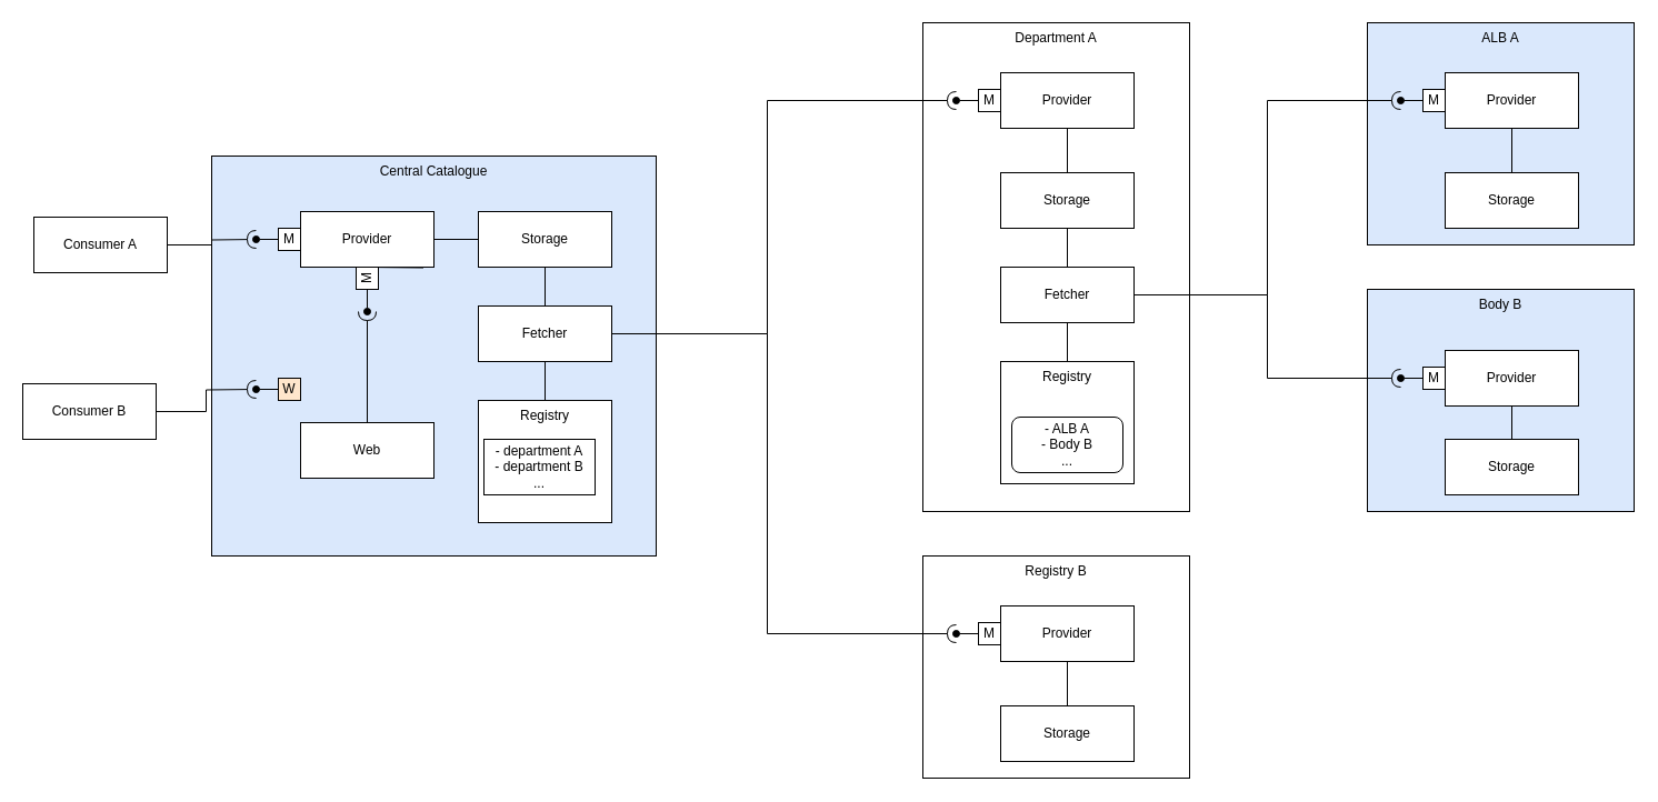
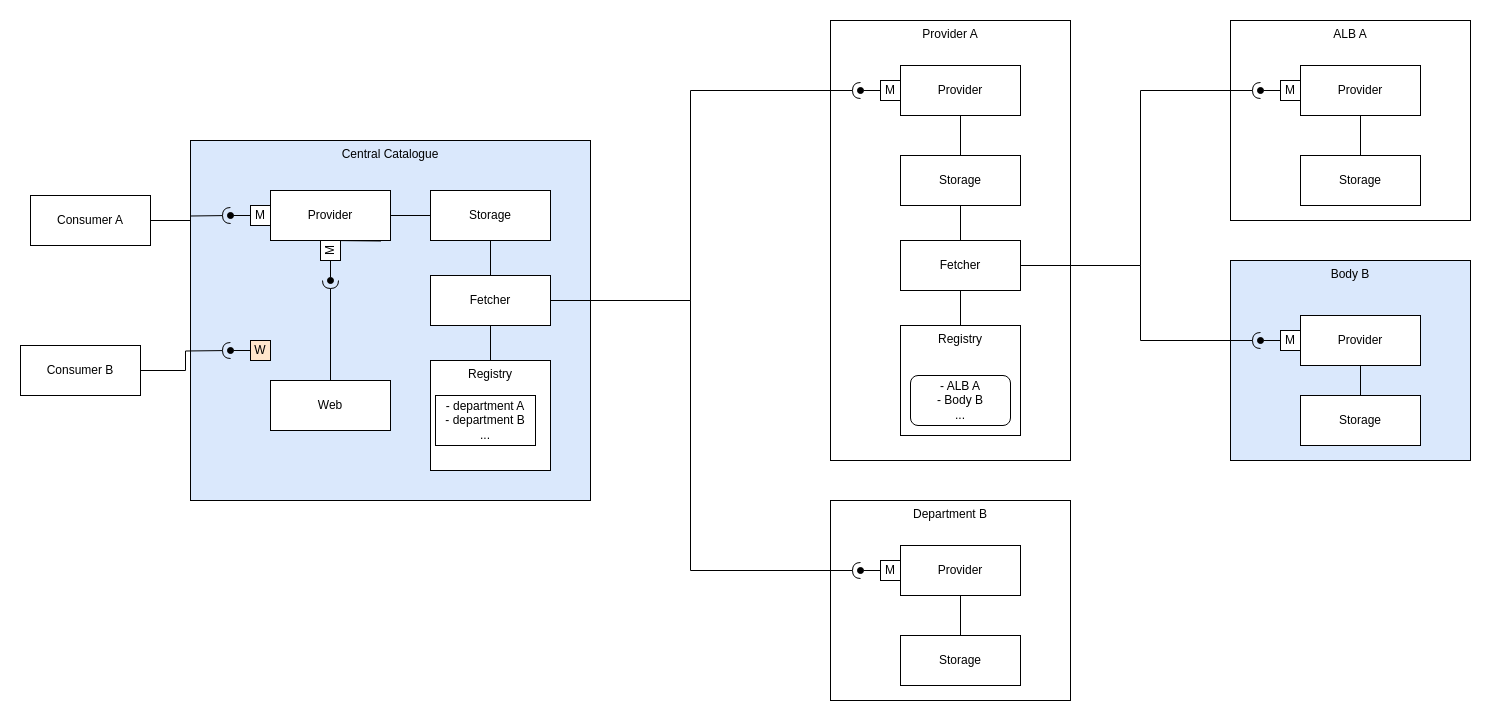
  <mxCell id="0" />
  <mxCell id="1" parent="0" />
  <mxCell id="2" value="Central Catalogue" style="rounded=0;whiteSpace=wrap;html=1;verticalAlign=top;fillColor=#dae8fc;" vertex="1" parent="1"><mxGeometry x="190" y="140" width="400" height="360" as="geometry" /></mxCell>
- <mxCell id="3" value="Department A" style="rounded=0;whiteSpace=wrap;html=1;verticalAlign=top;" vertex="1" parent="1"><mxGeometry x="830" width="240" height="440" as="geometry" y="20" /></mxCell>
- <mxCell id="4" value="Registry B" style="rounded=0;whiteSpace=wrap;html=1;verticalAlign=top;" vertex="1" parent="1"><mxGeometry x="830" y="500" width="240" height="200" as="geometry" /></mxCell>
+ <mxCell id="3" value="Provider A" style="rounded=0;whiteSpace=wrap;html=1;verticalAlign=top;" vertex="1" parent="1"><mxGeometry x="830" width="240" height="440" as="geometry" y="20" /></mxCell>
+ <mxCell id="4" value="Department B" style="rounded=0;whiteSpace=wrap;html=1;verticalAlign=top;" vertex="1" parent="1"><mxGeometry x="830" y="500" width="240" height="200" as="geometry" /></mxCell>
  <mxCell id="5" value="Provider" style="rounded=0;whiteSpace=wrap;html=1;verticalAlign=middle;" vertex="1" parent="1"><mxGeometry x="900" y="545" width="120" height="50" as="geometry" /></mxCell>
  <mxCell id="6" style="edgeStyle=orthogonalEdgeStyle;rounded=0;orthogonalLoop=1;jettySize=auto;html=1;entryX=0.5;entryY=1;entryDx=0;entryDy=0;endArrow=none;endFill=0;" edge="1" parent="1" source="7" target="5"><mxGeometry relative="1" as="geometry" /></mxCell>
  <mxCell id="7" value="Storage" style="rounded=0;whiteSpace=wrap;html=1;verticalAlign=middle;" vertex="1" parent="1"><mxGeometry x="900" y="635" width="120" height="50" as="geometry" /></mxCell>
  <mxCell id="8" value="" style="group" vertex="1" connectable="0" parent="1"><mxGeometry x="860" y="560" width="40" height="20" as="geometry" /></mxCell>
  <mxCell id="9" value="" style="endArrow=oval;html=1;rounded=0;endFill=1;startArrow=none;exitX=0;exitY=0.5;exitDx=0;exitDy=0;" edge="1" parent="8" source="10"><mxGeometry width="50" height="50" relative="1" as="geometry"><mxPoint x="10" y="-5" as="sourcePoint" /><mxPoint y="10" as="targetPoint" /></mxGeometry></mxCell>
  <mxCell id="10" value="M" style="rounded=0;whiteSpace=wrap;html=1;" vertex="1" parent="8"><mxGeometry x="20" width="20" height="20" as="geometry" /></mxCell>
  <mxCell id="11" style="edgeStyle=orthogonalEdgeStyle;rounded=0;orthogonalLoop=1;jettySize=auto;html=1;entryX=0.5;entryY=1;entryDx=0;entryDy=0;endArrow=none;endFill=0;" edge="1" parent="1" source="13"><mxGeometry relative="1" as="geometry"><mxPoint x="330" y="240" as="targetPoint" /></mxGeometry></mxCell>
  <mxCell id="12" style="edgeStyle=orthogonalEdgeStyle;rounded=0;orthogonalLoop=1;jettySize=auto;html=1;exitX=0.5;exitY=1;exitDx=0;exitDy=0;entryX=0.5;entryY=0;entryDx=0;entryDy=0;endArrow=none;endFill=0;" edge="1" parent="1" source="13" target="16"><mxGeometry relative="1" as="geometry" /></mxCell>
  <mxCell id="13" value="Storage" style="rounded=0;whiteSpace=wrap;html=1;verticalAlign=middle;" vertex="1" parent="1"><mxGeometry x="430" y="190" width="120" height="50" as="geometry" /></mxCell>
  <mxCell id="14" style="edgeStyle=orthogonalEdgeStyle;rounded=0;orthogonalLoop=1;jettySize=auto;html=1;endArrow=halfCircle;endFill=0;" edge="1" parent="1" source="16"><mxGeometry relative="1" as="geometry"><mxPoint x="860" y="570" as="targetPoint" /><Array as="points"><mxPoint x="690" y="300" /><mxPoint x="690" y="570" /></Array></mxGeometry></mxCell>
  <mxCell id="15" style="edgeStyle=orthogonalEdgeStyle;rounded=0;orthogonalLoop=1;jettySize=auto;html=1;endArrow=halfCircle;endFill=0;exitX=1;exitY=0.5;exitDx=0;exitDy=0;" edge="1" parent="1" source="16"><mxGeometry relative="1" as="geometry"><mxPoint x="860" y="90" as="targetPoint" /><Array as="points"><mxPoint x="690" y="300" /><mxPoint x="690" y="90" /></Array></mxGeometry></mxCell>
  <mxCell id="16" value="Fetcher" style="rounded=0;whiteSpace=wrap;html=1;verticalAlign=middle;" vertex="1" parent="1"><mxGeometry x="430" y="275" width="120" height="50" as="geometry" /></mxCell>
  <mxCell id="17" style="edgeStyle=orthogonalEdgeStyle;rounded=0;orthogonalLoop=1;jettySize=auto;html=1;entryX=0.5;entryY=1;entryDx=0;entryDy=0;endArrow=none;endFill=0;" edge="1" parent="1" source="18" target="16"><mxGeometry relative="1" as="geometry" /></mxCell>
  <mxCell id="18" value="Registry" style="rounded=0;whiteSpace=wrap;html=1;verticalAlign=top;" vertex="1" parent="1"><mxGeometry x="430" y="360" width="120" height="110" as="geometry" /></mxCell>
  <mxCell id="19" value="Provider" style="rounded=0;whiteSpace=wrap;html=1;verticalAlign=middle;" vertex="1" parent="1"><mxGeometry x="900" y="65" width="120" height="50" as="geometry" /></mxCell>
  <mxCell id="20" style="edgeStyle=orthogonalEdgeStyle;rounded=0;orthogonalLoop=1;jettySize=auto;html=1;entryX=0.5;entryY=1;entryDx=0;entryDy=0;endArrow=none;endFill=0;" edge="1" parent="1" source="21" target="19"><mxGeometry relative="1" as="geometry" /></mxCell>
  <mxCell id="21" value="Storage" style="rounded=0;whiteSpace=wrap;html=1;verticalAlign=middle;" vertex="1" parent="1"><mxGeometry x="900" y="155" width="120" height="50" as="geometry" /></mxCell>
  <mxCell id="22" value="" style="group" vertex="1" connectable="0" parent="1"><mxGeometry x="860" y="80" width="40" height="20" as="geometry" /></mxCell>
  <mxCell id="23" value="" style="endArrow=oval;html=1;rounded=0;endFill=1;startArrow=none;exitX=0;exitY=0.5;exitDx=0;exitDy=0;" edge="1" parent="22" source="24"><mxGeometry width="50" height="50" relative="1" as="geometry"><mxPoint x="10" y="-5" as="sourcePoint" /><mxPoint y="10" as="targetPoint" /></mxGeometry></mxCell>
  <mxCell id="24" value="M" style="rounded=0;whiteSpace=wrap;html=1;" vertex="1" parent="22"><mxGeometry x="20" width="20" height="20" as="geometry" /></mxCell>
  <mxCell id="25" value="- department A&lt;br&gt;- department B&lt;br&gt;..." style="rounded=0;whiteSpace=wrap;html=1;verticalAlign=middle;" vertex="1" parent="1"><mxGeometry x="435" y="395" width="100" height="50" as="geometry" /></mxCell>
  <mxCell id="26" style="edgeStyle=orthogonalEdgeStyle;rounded=0;orthogonalLoop=1;jettySize=auto;html=1;entryX=0.5;entryY=1;entryDx=0;entryDy=0;endArrow=none;endFill=0;" edge="1" parent="1" source="27" target="21"><mxGeometry relative="1" as="geometry" /></mxCell>
  <mxCell id="27" value="Fetcher" style="rounded=0;whiteSpace=wrap;html=1;verticalAlign=middle;" vertex="1" parent="1"><mxGeometry x="900" y="240" width="120" height="50" as="geometry" /></mxCell>
  <mxCell id="28" style="edgeStyle=orthogonalEdgeStyle;rounded=0;orthogonalLoop=1;jettySize=auto;html=1;entryX=0.5;entryY=1;entryDx=0;entryDy=0;endArrow=none;endFill=0;" edge="1" parent="1" source="29" target="27"><mxGeometry relative="1" as="geometry" /></mxCell>
  <mxCell id="29" value="Registry" style="rounded=0;whiteSpace=wrap;html=1;verticalAlign=top;" vertex="1" parent="1"><mxGeometry x="900" y="325" width="120" height="110" as="geometry" /></mxCell>
  <mxCell id="30" value="- ALB A&lt;br&gt;- Body B&lt;br&gt;..." style="whiteSpace=wrap;html=1;verticalAlign=middle;rounded=1;" vertex="1" parent="1"><mxGeometry x="910" y="375" width="100" height="50" as="geometry" /></mxCell>
- <mxCell id="31" value="ALB A" style="rounded=0;whiteSpace=wrap;html=1;verticalAlign=top;fillColor=#dae8fc;" vertex="1" parent="1"><mxGeometry x="1230" width="240" height="200" as="geometry" y="20" /></mxCell>
+ <mxCell id="31" value="ALB A" style="rounded=0;whiteSpace=wrap;html=1;verticalAlign=top;" vertex="1" parent="1"><mxGeometry x="1230" width="240" height="200" as="geometry" y="20" /></mxCell>
  <mxCell id="32" value="Provider" style="rounded=0;whiteSpace=wrap;html=1;verticalAlign=middle;" vertex="1" parent="1"><mxGeometry x="1300" y="65" width="120" height="50" as="geometry" /></mxCell>
  <mxCell id="33" style="edgeStyle=orthogonalEdgeStyle;rounded=0;orthogonalLoop=1;jettySize=auto;html=1;entryX=0.5;entryY=1;entryDx=0;entryDy=0;endArrow=none;endFill=0;" edge="1" parent="1" source="34" target="32"><mxGeometry relative="1" as="geometry" /></mxCell>
  <mxCell id="34" value="Storage" style="rounded=0;whiteSpace=wrap;html=1;verticalAlign=middle;" vertex="1" parent="1"><mxGeometry x="1300" y="155" width="120" height="50" as="geometry" /></mxCell>
  <mxCell id="35" value="" style="group" vertex="1" connectable="0" parent="1"><mxGeometry x="1260" y="80" width="40" height="20" as="geometry" /></mxCell>
  <mxCell id="36" value="" style="endArrow=oval;html=1;rounded=0;endFill=1;startArrow=none;exitX=0;exitY=0.5;exitDx=0;exitDy=0;" edge="1" parent="35" source="37"><mxGeometry width="50" height="50" relative="1" as="geometry"><mxPoint x="10" y="-5" as="sourcePoint" /><mxPoint y="10" as="targetPoint" /></mxGeometry></mxCell>
  <mxCell id="37" value="M" style="rounded=0;whiteSpace=wrap;html=1;" vertex="1" parent="35"><mxGeometry x="20" width="20" height="20" as="geometry" /></mxCell>
  <mxCell id="38" value="Body B" style="rounded=0;whiteSpace=wrap;html=1;verticalAlign=top;fillColor=#dae8fc;" vertex="1" parent="1"><mxGeometry x="1230" y="260" width="240" height="200" as="geometry" /></mxCell>
  <mxCell id="39" value="Provider" style="rounded=0;whiteSpace=wrap;html=1;verticalAlign=middle;" vertex="1" parent="1"><mxGeometry x="1300" y="315" width="120" height="50" as="geometry" /></mxCell>
  <mxCell id="40" style="edgeStyle=orthogonalEdgeStyle;rounded=0;orthogonalLoop=1;jettySize=auto;html=1;entryX=0.5;entryY=1;entryDx=0;entryDy=0;endArrow=none;endFill=0;" edge="1" parent="1" source="41" target="39"><mxGeometry relative="1" as="geometry" /></mxCell>
  <mxCell id="41" value="Storage" style="rounded=0;whiteSpace=wrap;html=1;verticalAlign=middle;" vertex="1" parent="1"><mxGeometry x="1300" y="395" width="120" height="50" as="geometry" /></mxCell>
  <mxCell id="42" value="" style="group" vertex="1" connectable="0" parent="1"><mxGeometry x="1260" y="330" width="40" height="20" as="geometry" /></mxCell>
  <mxCell id="43" value="" style="endArrow=oval;html=1;rounded=0;endFill=1;startArrow=none;exitX=0;exitY=0.5;exitDx=0;exitDy=0;" edge="1" parent="42" source="44"><mxGeometry width="50" height="50" relative="1" as="geometry"><mxPoint x="10" y="-5" as="sourcePoint" /><mxPoint y="10" as="targetPoint" /></mxGeometry></mxCell>
  <mxCell id="44" value="M" style="rounded=0;whiteSpace=wrap;html=1;" vertex="1" parent="42"><mxGeometry x="20" width="20" height="20" as="geometry" /></mxCell>
  <mxCell id="45" style="edgeStyle=orthogonalEdgeStyle;rounded=0;orthogonalLoop=1;jettySize=auto;html=1;endArrow=halfCircle;endFill=0;" edge="1" parent="1" source="27"><mxGeometry relative="1" as="geometry"><mxPoint x="1260" y="340" as="targetPoint" /><Array as="points"><mxPoint x="1140" y="265" /><mxPoint x="1140" y="340" /></Array></mxGeometry></mxCell>
  <mxCell id="46" style="edgeStyle=orthogonalEdgeStyle;rounded=0;orthogonalLoop=1;jettySize=auto;html=1;endArrow=halfCircle;endFill=0;" edge="1" parent="1" source="27"><mxGeometry relative="1" as="geometry"><mxPoint x="1260" y="90" as="targetPoint" /><Array as="points"><mxPoint x="1140" y="265" /><mxPoint x="1140" y="90" /></Array></mxGeometry></mxCell>
  <mxCell id="47" value="Provider" style="rounded=0;whiteSpace=wrap;html=1;verticalAlign=middle;" vertex="1" parent="1"><mxGeometry x="270" y="190" width="120" height="50" as="geometry" /></mxCell>
  <mxCell id="48" value="" style="group" vertex="1" connectable="0" parent="1"><mxGeometry x="230" y="205" width="40" height="20" as="geometry" /></mxCell>
  <mxCell id="49" value="" style="endArrow=oval;html=1;rounded=0;endFill=1;startArrow=none;exitX=0;exitY=0.5;exitDx=0;exitDy=0;" edge="1" parent="48" source="50"><mxGeometry width="50" height="50" relative="1" as="geometry"><mxPoint x="10" y="-5" as="sourcePoint" /><mxPoint y="10" as="targetPoint" /></mxGeometry></mxCell>
  <mxCell id="50" value="M" style="rounded=0;whiteSpace=wrap;html=1;" vertex="1" parent="48"><mxGeometry x="20" width="20" height="20" as="geometry" /></mxCell>
  <mxCell id="51" style="edgeStyle=orthogonalEdgeStyle;rounded=0;orthogonalLoop=1;jettySize=auto;html=1;endArrow=halfCircle;endFill=0;" edge="1" parent="1" source="52"><mxGeometry relative="1" as="geometry"><mxPoint x="230" y="215" as="targetPoint" /></mxGeometry></mxCell>
  <mxCell id="52" value="Consumer A" style="rounded=0;whiteSpace=wrap;html=1;verticalAlign=middle;" vertex="1" parent="1"><mxGeometry x="30" y="195" width="120" height="50" as="geometry" /></mxCell>
  <mxCell id="53" style="edgeStyle=orthogonalEdgeStyle;rounded=0;orthogonalLoop=1;jettySize=auto;html=1;endArrow=halfCircle;endFill=0;" edge="1" parent="1" source="54"><mxGeometry relative="1" as="geometry"><mxPoint x="330" y="280" as="targetPoint" /></mxGeometry></mxCell>
  <mxCell id="54" value="Web" style="rounded=0;whiteSpace=wrap;html=1;verticalAlign=middle;" vertex="1" parent="1"><mxGeometry x="270" y="380" width="120" height="50" as="geometry" /></mxCell>
  <mxCell id="55" value="" style="group" vertex="1" connectable="0" parent="1"><mxGeometry x="230" y="340" width="40" height="20" as="geometry" /></mxCell>
  <mxCell id="56" value="" style="endArrow=oval;html=1;rounded=0;endFill=1;startArrow=none;exitX=0;exitY=0.5;exitDx=0;exitDy=0;" edge="1" parent="55" source="57"><mxGeometry width="50" height="50" relative="1" as="geometry"><mxPoint x="10" y="-5" as="sourcePoint" /><mxPoint y="10" as="targetPoint" /></mxGeometry></mxCell>
  <mxCell id="57" value="W" style="rounded=0;whiteSpace=wrap;html=1;fillColor=#ffe6cc;" vertex="1" parent="55"><mxGeometry x="20" width="20" height="20" as="geometry" /></mxCell>
  <mxCell id="58" style="edgeStyle=orthogonalEdgeStyle;rounded=0;orthogonalLoop=1;jettySize=auto;html=1;endArrow=halfCircle;endFill=0;" edge="1" parent="1" source="59"><mxGeometry relative="1" as="geometry"><mxPoint x="230" y="350" as="targetPoint" /></mxGeometry></mxCell>
  <mxCell id="59" value="Consumer B" style="rounded=0;whiteSpace=wrap;html=1;verticalAlign=middle;" vertex="1" parent="1"><mxGeometry x="20" y="345" width="120" height="50" as="geometry" /></mxCell>
  <mxCell id="60" value="" style="group;rotation=-90;" vertex="1" connectable="0" parent="1"><mxGeometry y="250" width="40" height="20" as="geometry" x="310" /></mxCell>
  <mxCell id="61" value="" style="endArrow=oval;html=1;rounded=0;endFill=1;startArrow=none;exitX=0;exitY=0.5;exitDx=0;exitDy=0;" edge="1" parent="60" source="62"><mxGeometry width="50" height="50" relative="1" as="geometry"><mxPoint x="5" y="20" as="sourcePoint" /><mxPoint x="20" y="30" as="targetPoint" /></mxGeometry></mxCell>
  <mxCell id="62" value="M" style="rounded=0;whiteSpace=wrap;html=1;rotation=-90;" vertex="1" parent="60"><mxGeometry x="10" y="-10" width="20" height="20" as="geometry" /></mxCell>
